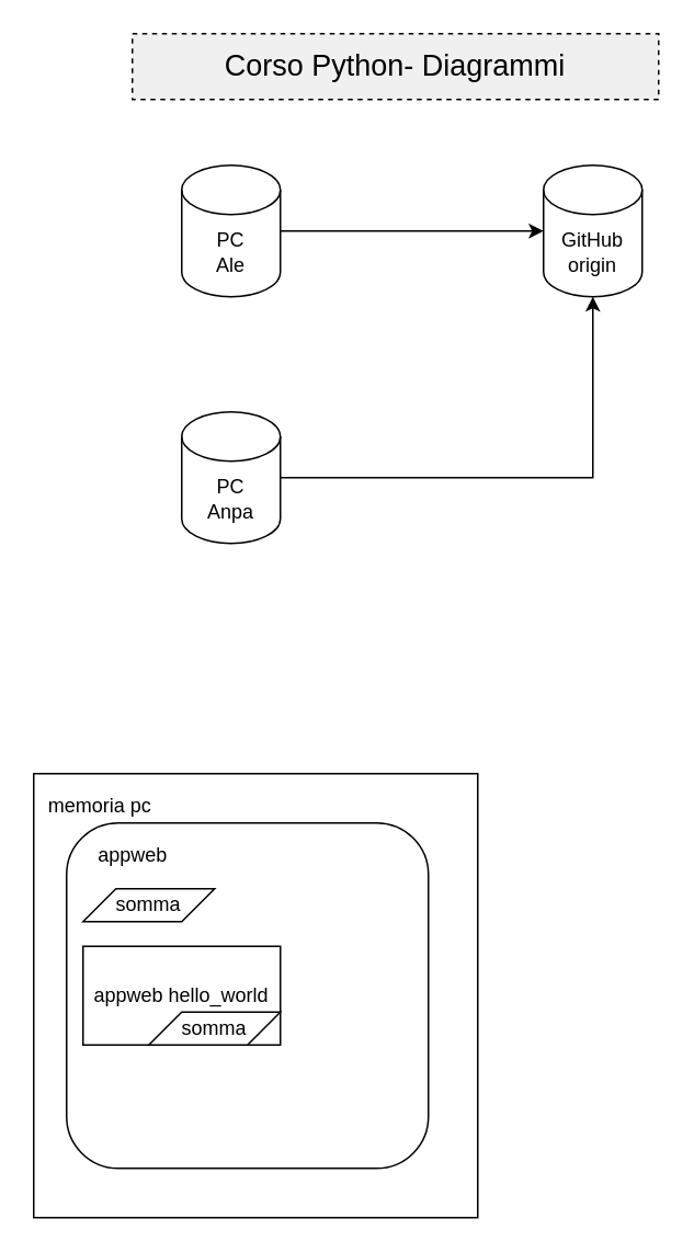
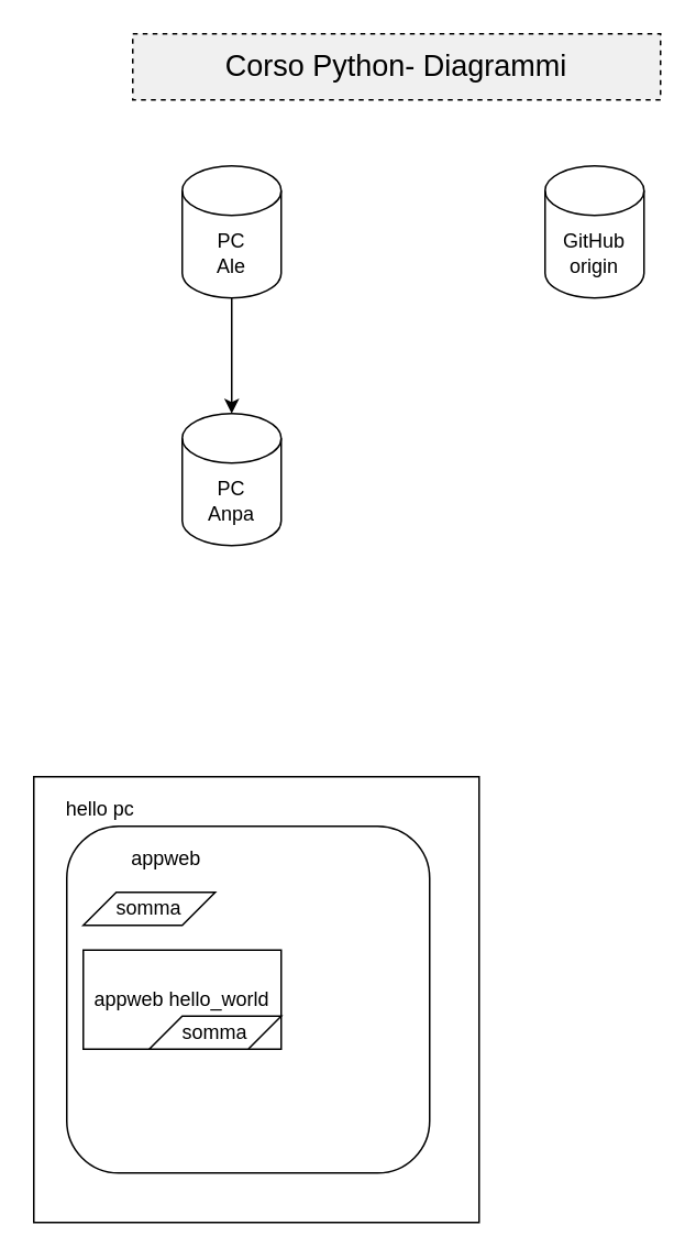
  <mxCell id="0" />
  <mxCell id="1" parent="0" />
- <mxCell id="2" style="edgeStyle=orthogonalEdgeStyle;rounded=0;orthogonalLoop=1;jettySize=auto;html=1;entryX=0;entryY=0.5;entryDx=0;entryDy=0;entryPerimeter=0;" edge="1" parent="1" source="3" target="4"><mxGeometry relative="1" as="geometry" /></mxCell>
+ <mxCell id="2" style="edgeStyle=orthogonalEdgeStyle;rounded=0;orthogonalLoop=1;jettySize=auto;html=1;" edge="1" parent="1" source="3" target="6"><mxGeometry relative="1" as="geometry" /></mxCell>
  <mxCell id="3" value="PC&lt;br&gt;Ale" style="shape=cylinder3;whiteSpace=wrap;html=1;boundedLbl=1;backgroundOutline=1;size=15;" vertex="1" parent="1"><mxGeometry x="110" y="100" width="60" height="80" as="geometry" /></mxCell>
  <mxCell id="4" value="GitHub&lt;br&gt;origin" style="shape=cylinder3;whiteSpace=wrap;html=1;boundedLbl=1;backgroundOutline=1;size=15;" vertex="1" parent="1"><mxGeometry x="330" y="100" width="60" height="80" as="geometry" /></mxCell>
- <mxCell id="5" style="edgeStyle=orthogonalEdgeStyle;rounded=0;orthogonalLoop=1;jettySize=auto;html=1;entryX=0.5;entryY=1;entryDx=0;entryDy=0;entryPerimeter=0;" edge="1" parent="1" source="6" target="4"><mxGeometry relative="1" as="geometry" /></mxCell>
  <mxCell id="6" value="PC&lt;br&gt;Anpa" style="shape=cylinder3;whiteSpace=wrap;html=1;boundedLbl=1;backgroundOutline=1;size=15;" vertex="1" parent="1"><mxGeometry x="110" y="250" width="60" height="80" as="geometry" /></mxCell>
  <mxCell id="7" value="" style="whiteSpace=wrap;html=1;aspect=fixed;" vertex="1" parent="1"><mxGeometry x="20" y="470" width="270" height="270" as="geometry" /></mxCell>
  <mxCell id="8" value="" style="rounded=1;whiteSpace=wrap;html=1;" vertex="1" parent="1"><mxGeometry x="40" y="500" width="220" height="210" as="geometry" /></mxCell>
- <mxCell id="9" value="appweb" style="text;html=1;align=center;verticalAlign=middle;resizable=0;points=[];autosize=1;" vertex="1" parent="1"><mxGeometry x="50" y="510" width="60" height="20" as="geometry" /></mxCell>
- <mxCell id="10" value="memoria pc" style="text;html=1;align=center;verticalAlign=middle;resizable=0;points=[];autosize=1;" vertex="1" parent="1"><mxGeometry x="20" y="480" width="80" height="20" as="geometry" /></mxCell>
+ <mxCell id="9" value="appweb" style="text;html=1;align=center;verticalAlign=middle;resizable=0;points=[];autosize=1;" vertex="1" parent="1"><mxGeometry x="70" y="510" width="60" height="20" as="geometry" /></mxCell>
+ <mxCell id="10" value="hello pc" style="text;html=1;align=center;verticalAlign=middle;resizable=0;points=[];autosize=1;" vertex="1" parent="1"><mxGeometry x="20" y="480" width="80" height="20" as="geometry" /></mxCell>
  <mxCell id="11" value="appweb hello_world" style="rounded=0;whiteSpace=wrap;html=1;" vertex="1" parent="1"><mxGeometry x="50" y="575" width="120" height="60" as="geometry" /></mxCell>
  <mxCell id="12" value="somma" style="shape=parallelogram;perimeter=parallelogramPerimeter;whiteSpace=wrap;html=1;fixedSize=1;" vertex="1" parent="1"><mxGeometry x="50" y="540" width="80" height="20" as="geometry" /></mxCell>
  <mxCell id="13" value="somma" style="shape=parallelogram;perimeter=parallelogramPerimeter;whiteSpace=wrap;html=1;fixedSize=1;" vertex="1" parent="1"><mxGeometry x="90" y="615" width="80" height="20" as="geometry" /></mxCell>
  <mxCell id="14" value="&lt;font style=&quot;font-size: 18px&quot;&gt;Corso Python- Diagrammi&lt;/font&gt;" style="text;html=1;fillColor=#F0F0F0;align=center;verticalAlign=middle;whiteSpace=wrap;rounded=0;strokeColor=#000000;dashed=1;" vertex="1" parent="1"><mxGeometry x="80" y="20" width="320" height="40" as="geometry" /></mxCell>
